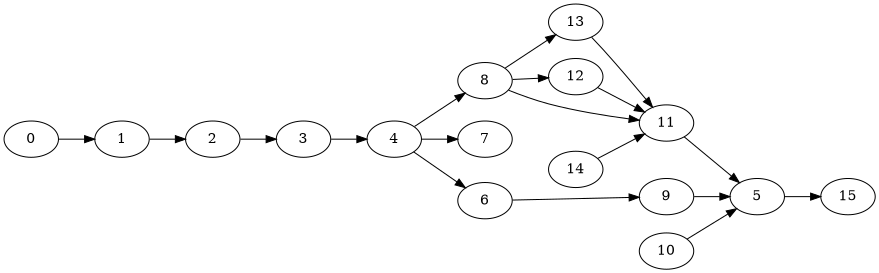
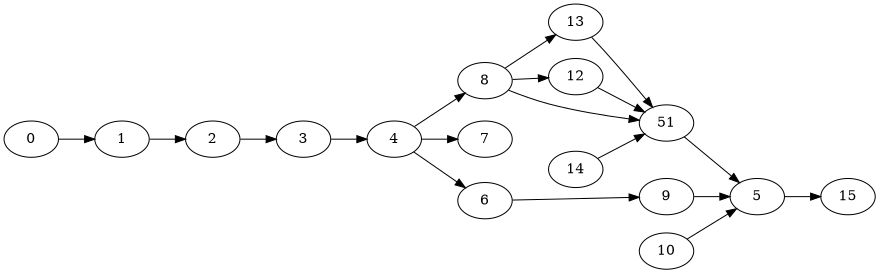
  digraph {
    "Duplicate states"=0
    GraphType=S_P
    "Max states in OPEN"=0
    Modes="120000ms; topo-ordered tasks, ; Pruning: task equivalence, fixed order ready list, ; F-value: ; Optimisation: best schedule length (SL) optimisation on equal, "
    NumberOfTasks=16
    "Pruned using list schedule length"=1
    "States removed from OPEN"=0
    TargetSystem="Homogeneous-4"
    "Time to schedule (ms)"=99
    "Total idle time"=1063
    "Total schedule length"=746
    "Total sequential time"=1158
    "Total states created"=2
    rankdir=LR
    node [Processor=0 Weight=89]
    edge [Weight=3]
    0 ["Finish time"=100 "Start time"=0 Weight=100]
    1 ["Finish time"=189 "Start time"=100]
    2 ["Finish time"=256 "Start time"=189 Weight=67]
    3 ["Finish time"=289 "Start time"=256 Weight=33]
    4 ["Finish time"=311 "Start time"=289 Weight=22]
    8 ["Finish time"=367 "Start time"=311 Weight=56]
    7 ["Finish time"=414 Processor=1 "Start time"=314 Weight=100]
    6 ["Finish time"=485 Processor=3 "Start time"=407 Weight=78]
    13 ["Finish time"=442 Processor=2 "Start time"=375 Weight=67]
    12 ["Finish time"=407 Processor=3 "Start time"=374 Weight=33]
-   11 ["Finish time"=568 "Start time"=479]
+   11 ["Finish time"=568 "Start time"=479 label=51]
    9 ["Finish time"=507 Processor=3 "Start time"=485 Weight=22]
    14 ["Finish time"=479 "Start time"=367 Weight=112]
    10 ["Finish time"=526 Processor=1 "Start time"=414 Weight=112]
    5 ["Finish time"=657 "Start time"=568]
    15 ["Finish time"=746 "Start time"=657]
    0 -> 1 [Weight=2]
    1 -> 2 [Weight=10]
    2 -> 3 [Weight=10]
    3 -> 4 [Weight=4]
    4 -> 8 [Weight=6]
    4 -> 7
    4 -> 6
    8 -> 13 [Weight=8]
    8 -> 12 [Weight=7]
    8 -> 11 [Weight=5]
    6 -> 9 [Weight=9]
    13 -> 11 [Weight=5]
    12 -> 11 [Weight=2]
    11 -> 5 [Weight=8]
    9 -> 5 [Weight=6]
    14 -> 11 [Weight=9]
    10 -> 5
    5 -> 15 [Weight=8]
  }
